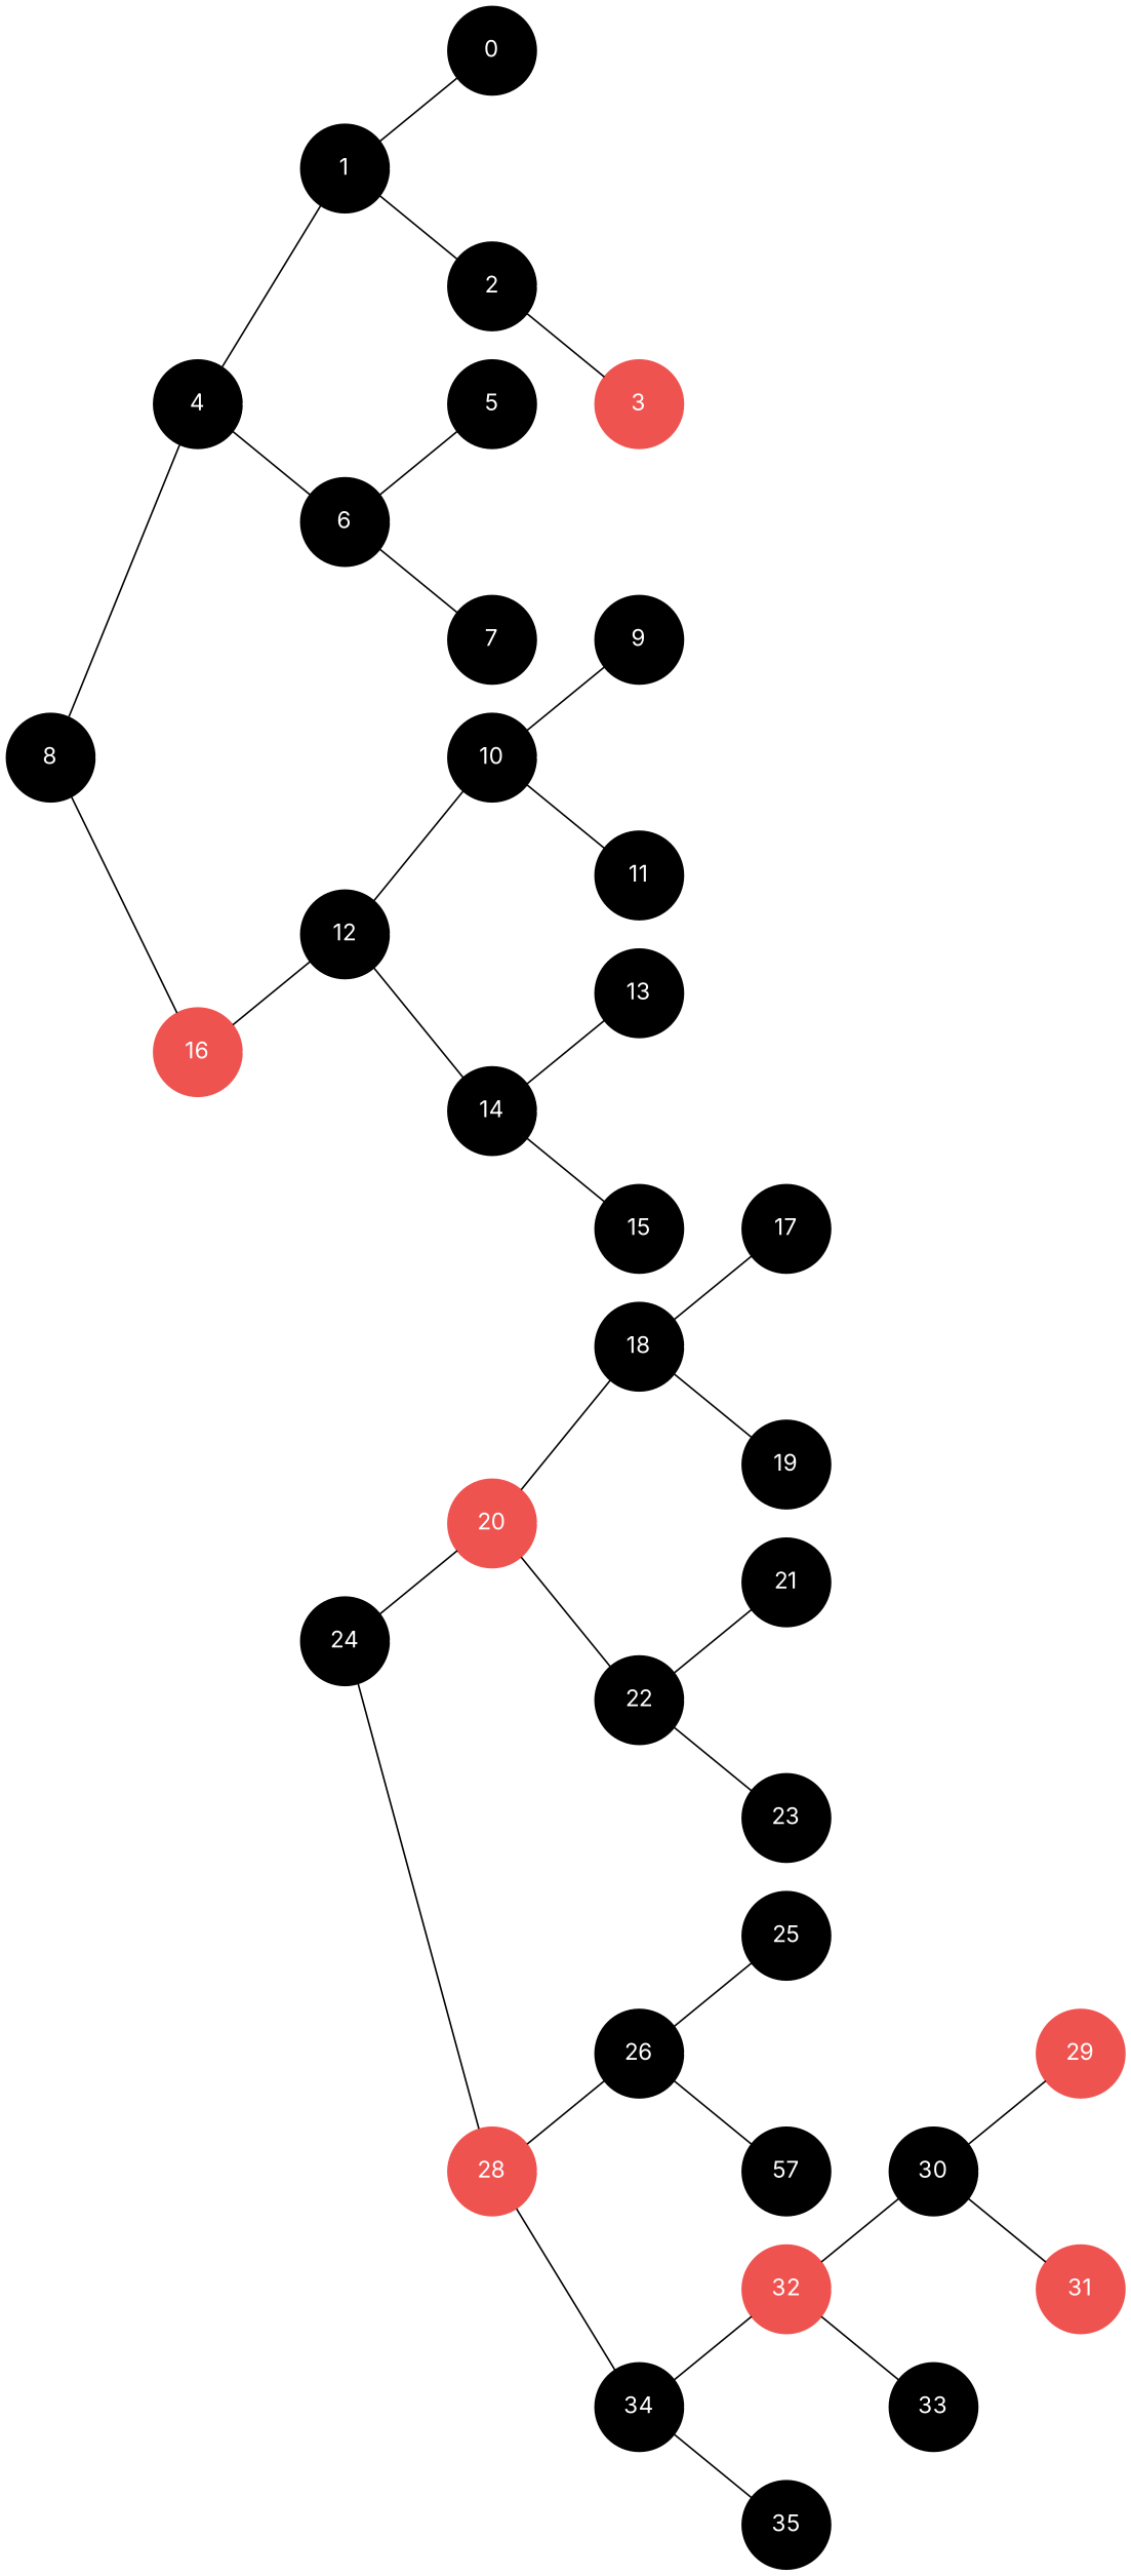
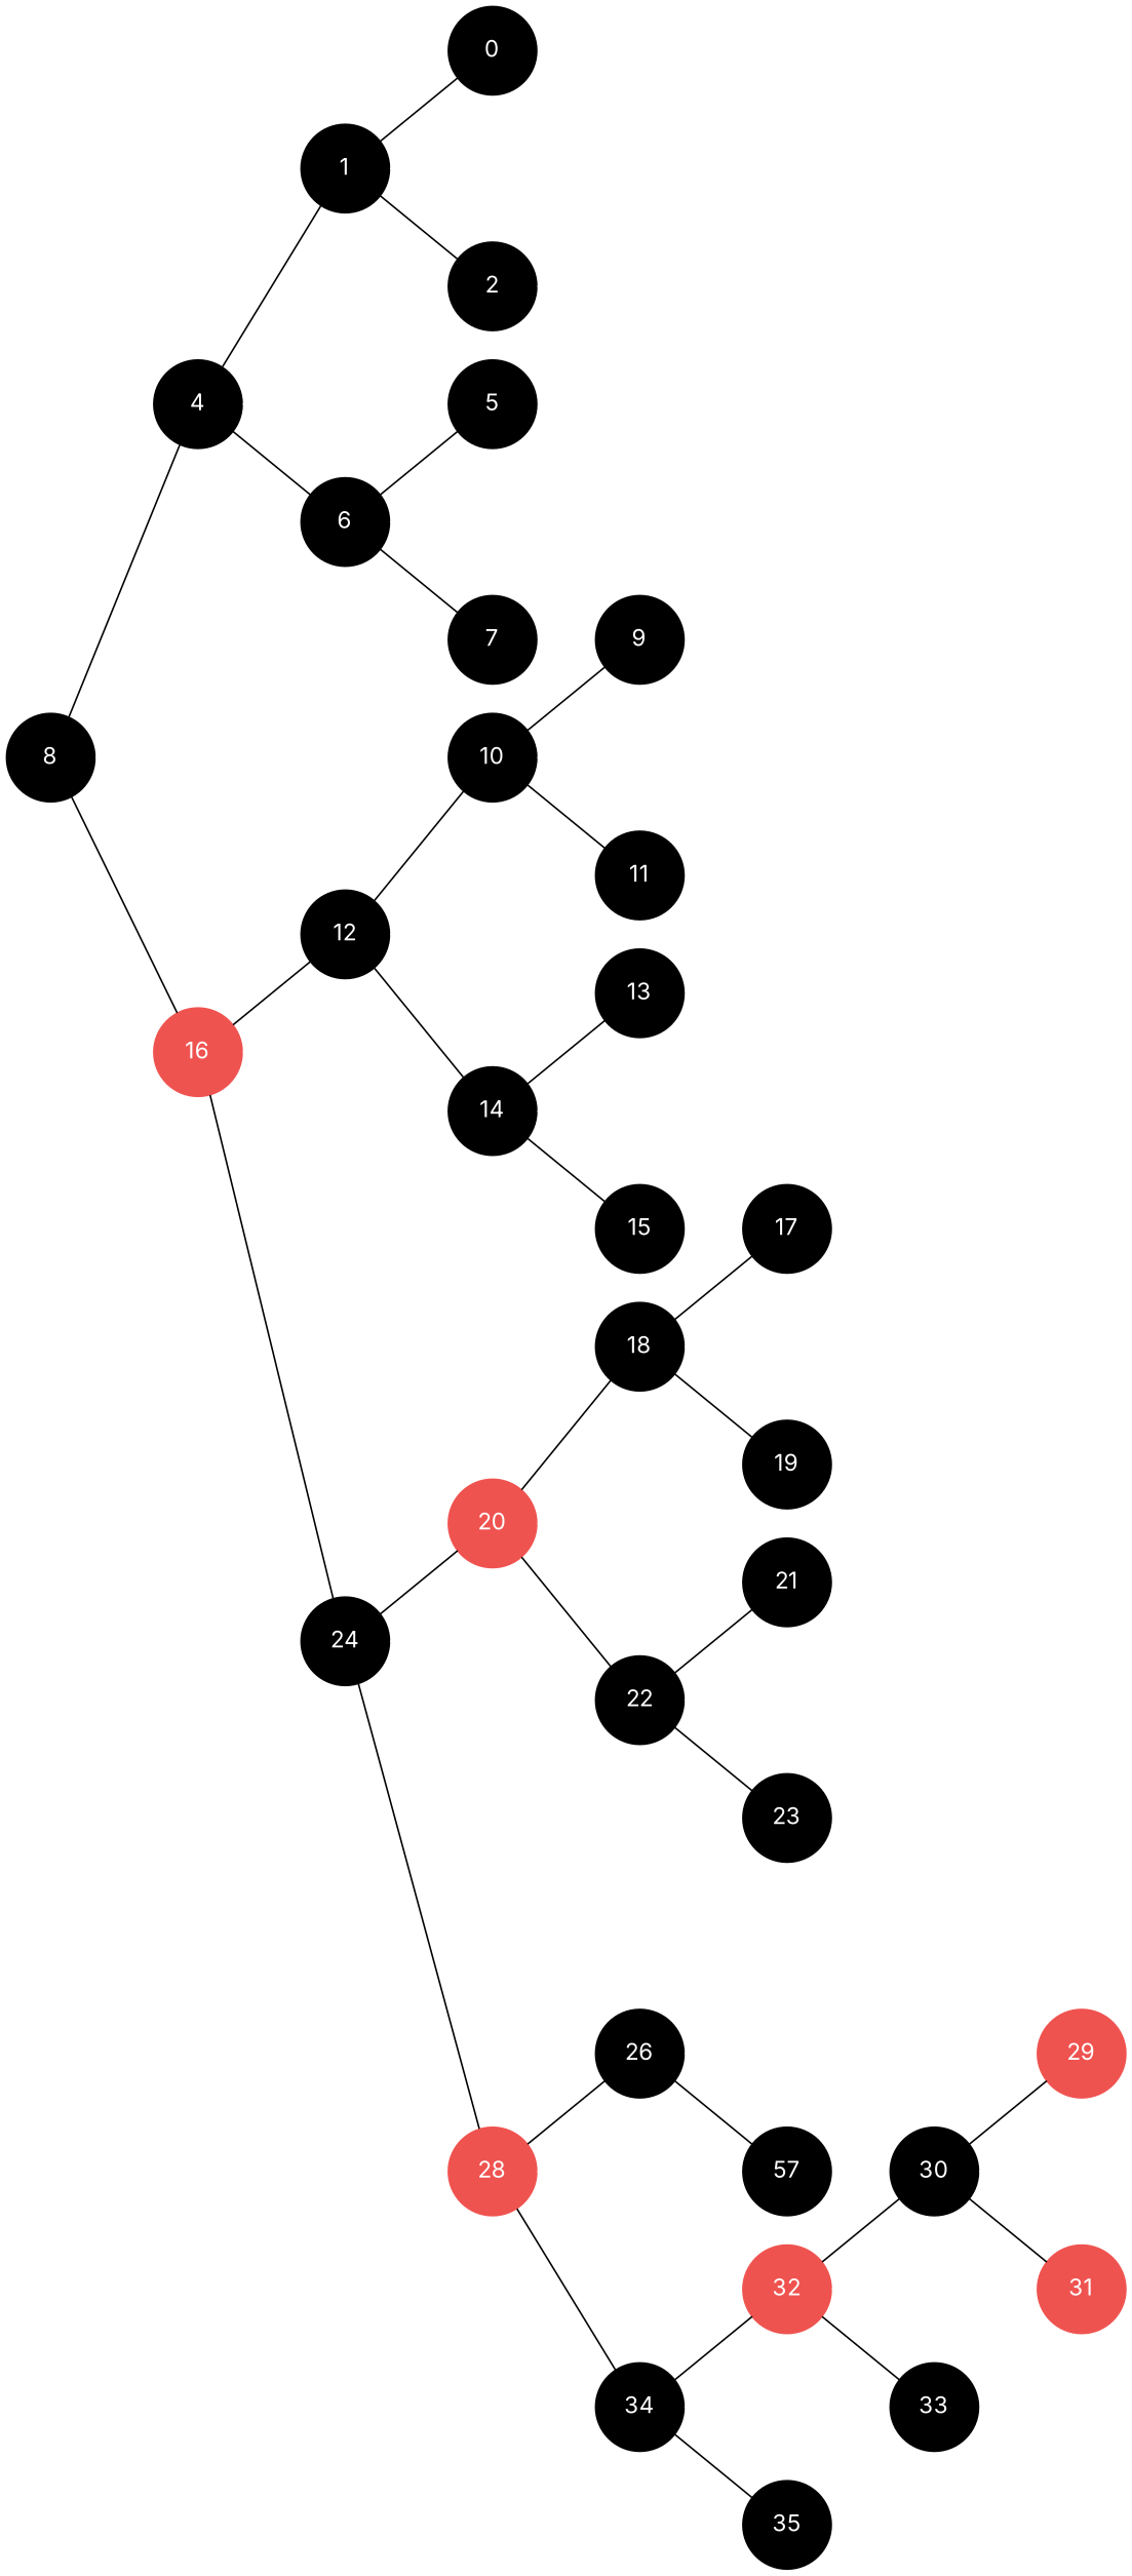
  digraph {
    fontname=Inter
    rankdir=LR
    node [color=black fixedsize=true fontcolor=white fontname=Inter shape=circle style=filled]
    edge [arrowhead=none color=black fontname=Inter style=filled weight=10]
    8 [height=0.75 width=0.75]
    4 [height=0.75 width=0.75]
    "[8" [color=white height=0.75 width=0.75]
    16 [color="#ef5350" height=0.75 width=0.75]
    1 [height=0.75 width=0.75]
    "[4" [color=white height=0.75 width=0.75]
    6 [height=0.75 width=0.75]
    12 [height=0.75 width=0.75]
    "[16" [color=white height=0.75 width=0.75]
    24 [height=0.75 width=0.75]
    0 [height=0.75 width=0.75]
    "[1" [color=white height=0.75 width=0.75]
    2 [height=0.75 width=0.75]
    5 [height=0.75 width=0.75]
    "[6" [color=white height=0.75 width=0.75]
    7 [height=0.75 width=0.75]
    10 [height=0.75 width=0.75]
    "[12" [color=white height=0.75 width=0.75]
    14 [height=0.75 width=0.75]
    20 [color="#ef5350" height=0.75 width=0.75]
    "[24" [color=white height=0.75 width=0.75]
    28 [color="#ef5350" height=0.75 width=0.75]
    9 [height=0.75 width=0.75]
    "[10" [color=white height=0.75 width=0.75]
    11 [height=0.75 width=0.75]
    13 [height=0.75 width=0.75]
    "[14" [color=white height=0.75 width=0.75]
    15 [height=0.75 width=0.75]
    18 [height=0.75 width=0.75]
    "[20" [color=white height=0.75 width=0.75]
    22 [height=0.75 width=0.75]
    26 [height=0.75 width=0.75]
    "[28" [color=white height=0.75 width=0.75]
    34 [height=0.75 width=0.75]
    17 [height=0.75 width=0.75]
    "[18" [color=white height=0.75 width=0.75]
    19 [height=0.75 width=0.75]
    21 [height=0.75 width=0.75]
    "[22" [color=white height=0.75 width=0.75]
    23 [height=0.75 width=0.75]
-   25 [height=0.75 width=0.75]
    "[26" [color=white height=0.75 width=0.75]
    n43 [height=0.75 label=57 width=0.75]
    32 [color="#ef5350" height=0.75 width=0.75]
    "[34" [color=white height=0.75 width=0.75]
    35 [height=0.75 width=0.75]
    30 [height=0.75 width=0.75]
    "[32" [color=white height=0.75 width=0.75]
    33 [height=0.75 width=0.75]
    29 [color="#ef5350" height=0.75 width=0.75]
    "[30" [color=white height=0.75 width=0.75]
    31 [color="#ef5350" height=0.75 width=0.75]
    "|2" [color=white height=0.75 width=0.75]
-   3 [color="#ef5350" height=0.75 width=0.75]
    8 -> 4
    8 -> "[8" [color=white weight=100]
    8 -> 16
    4 -> 1
    4 -> "[4" [color=white weight=100]
    4 -> 6
    16 -> 12
    16 -> "[16" [color=white weight=100]
+   16 -> 24
    1 -> 0
    1 -> "[1" [color=white weight=100]
    1 -> 2
    6 -> 5
    6 -> "[6" [color=white weight=100]
    6 -> 7
    12 -> 10
    12 -> "[12" [color=white weight=100]
    12 -> 14
    24 -> 20
    24 -> "[24" [color=white weight=100]
    24 -> 28
    2 -> "|2" [color=white weight=100]
-   2 -> 3
    10 -> 9
    10 -> "[10" [color=white weight=100]
    10 -> 11
    14 -> 13
    14 -> "[14" [color=white weight=100]
    14 -> 15
    20 -> 18
    20 -> "[20" [color=white weight=100]
    20 -> 22
    28 -> 26
    28 -> "[28" [color=white weight=100]
    28 -> 34
    18 -> 17
    18 -> "[18" [color=white weight=100]
    18 -> 19
    22 -> 21
    22 -> "[22" [color=white weight=100]
    22 -> 23
-   26 -> 25
    26 -> "[26" [color=white weight=100]
    26 -> n43
    34 -> 32
    34 -> "[34" [color=white weight=100]
    34 -> 35
    32 -> 30
    32 -> "[32" [color=white weight=100]
    32 -> 33
    30 -> 29
    30 -> "[30" [color=white weight=100]
    30 -> 31
  }
